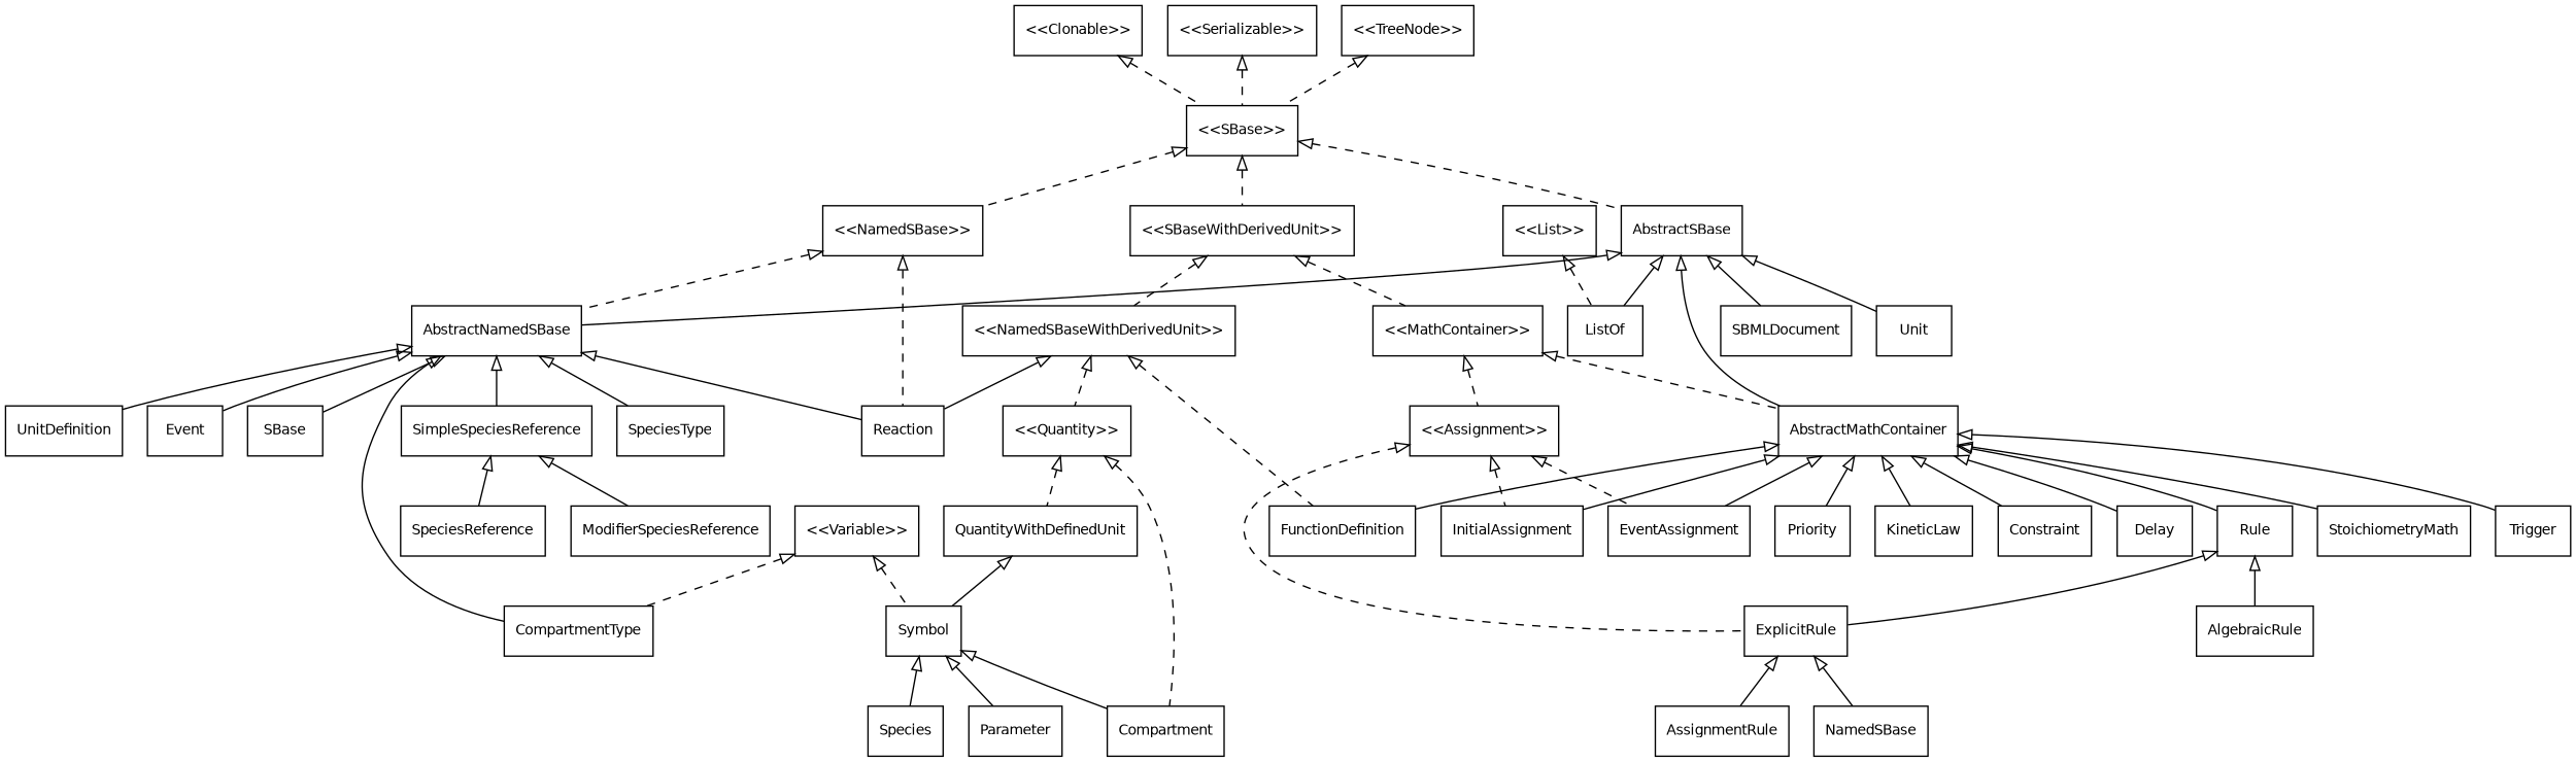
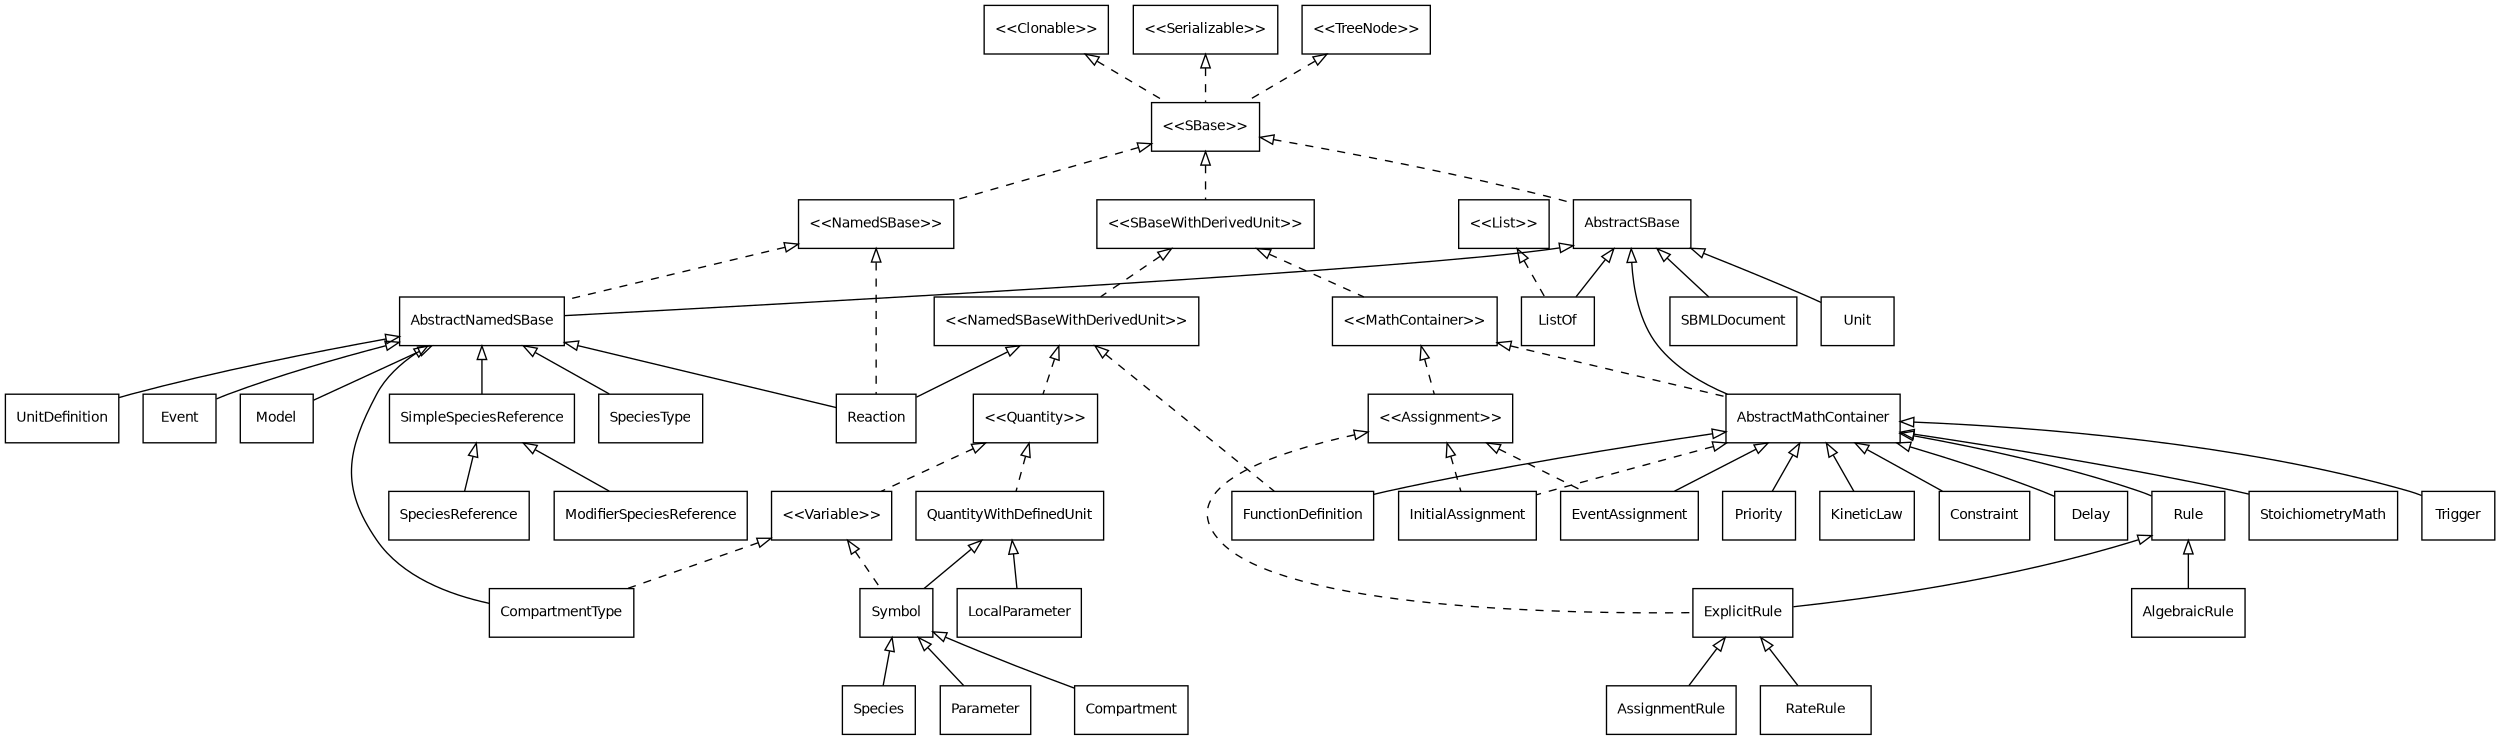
  strict digraph {
    nodesep=0.25
    ranksep=0.5
    node [fontname=Helvetica fontsize=10 shape=box]
    edge [arrowtail=empty dir=back fontname=Helvetica fontsize=10 labelfontname=Helvetica labelfontsize=10]
    "<<Clonable>>"
    "<<SBase>>"
    "<<NamedSBase>>"
    "<<SBaseWithDerivedUnit>>"
    AbstractSBase
    AbstractNamedSBase
    Reaction
    "<<NamedSBaseWithDerivedUnit>>"
    "<<MathContainer>>"
    AbstractMathContainer
    ListOf
    SBMLDocument
    Unit
    "<<Serializable>>"
    "<<TreeNode>>"
    CompartmentType
    Event
-   Model [label=SBase]
+   Model
    SimpleSpeciesReference
    SpeciesType
    UnitDefinition
    FunctionDefinition
    "<<Quantity>>"
    "<<Assignment>>"
    KineticLaw
    Constraint
    Delay
    EventAssignment
    InitialAssignment
    Rule
    StoichiometryMath
    Trigger
    Priority
    ExplicitRule
    AlgebraicRule
    AssignmentRule
-   RateRule [label=NamedSBase]
+   RateRule
    SpeciesReference
    ModifierSpeciesReference
    QuantityWithDefinedUnit
    Symbol
+   LocalParameter
    "<<List>>"
    "<<Variable>>"
    Compartment
    Species
    Parameter
    "<<Clonable>>" -> "<<SBase>>" [style=dashed]
    "<<SBase>>" -> "<<NamedSBase>>" [style=dashed]
    "<<SBase>>" -> "<<SBaseWithDerivedUnit>>" [style=dashed]
    "<<SBase>>" -> AbstractSBase [style=dashed]
    "<<NamedSBase>>" -> AbstractNamedSBase [style=dashed]
    "<<NamedSBase>>" -> Reaction [style=dashed]
    "<<SBaseWithDerivedUnit>>" -> "<<NamedSBaseWithDerivedUnit>>" [style=dashed]
    "<<SBaseWithDerivedUnit>>" -> "<<MathContainer>>" [style=dashed]
    AbstractSBase -> AbstractNamedSBase
    AbstractSBase -> AbstractMathContainer
    AbstractSBase -> ListOf
    AbstractSBase -> SBMLDocument
    AbstractSBase -> Unit
    AbstractNamedSBase -> Reaction
    AbstractNamedSBase -> CompartmentType
    AbstractNamedSBase -> Event
    AbstractNamedSBase -> Model
    AbstractNamedSBase -> SimpleSpeciesReference
    AbstractNamedSBase -> SpeciesType
    AbstractNamedSBase -> UnitDefinition
    "<<NamedSBaseWithDerivedUnit>>" -> Reaction [style=solid]
    "<<NamedSBaseWithDerivedUnit>>" -> FunctionDefinition [style=dashed]
    "<<NamedSBaseWithDerivedUnit>>" -> "<<Quantity>>" [style=dashed]
    "<<MathContainer>>" -> AbstractMathContainer [style=dashed]
    "<<MathContainer>>" -> "<<Assignment>>" [style=dashed]
    AbstractMathContainer -> FunctionDefinition
    AbstractMathContainer -> KineticLaw
    AbstractMathContainer -> Constraint
    AbstractMathContainer -> Delay
    AbstractMathContainer -> EventAssignment
-   AbstractMathContainer -> InitialAssignment
+   AbstractMathContainer -> InitialAssignment [style=dashed]
    AbstractMathContainer -> Rule
    AbstractMathContainer -> StoichiometryMath
    AbstractMathContainer -> Trigger
    AbstractMathContainer -> Priority
    "<<Serializable>>" -> "<<SBase>>" [style=dashed]
    "<<TreeNode>>" -> "<<SBase>>" [style=dashed]
    SimpleSpeciesReference -> SpeciesReference
    SimpleSpeciesReference -> ModifierSpeciesReference
    "<<Quantity>>" -> QuantityWithDefinedUnit [style=dashed]
-   "<<Quantity>>" -> Compartment [style=dashed]
+   "<<Quantity>>" -> "<<Variable>>" [style=dashed]
    "<<Assignment>>" -> EventAssignment [style=dashed]
    "<<Assignment>>" -> InitialAssignment [style=dashed]
    "<<Assignment>>" -> ExplicitRule [style=dashed]
    Rule -> ExplicitRule
    Rule -> AlgebraicRule
    ExplicitRule -> AssignmentRule
    ExplicitRule -> RateRule
    QuantityWithDefinedUnit -> Symbol
+   QuantityWithDefinedUnit -> LocalParameter
    Symbol -> Compartment
    Symbol -> Species
    Symbol -> Parameter
    "<<List>>" -> ListOf [style=dashed]
    "<<Variable>>" -> CompartmentType [style=dashed]
    "<<Variable>>" -> Symbol [style=dashed]
  }
